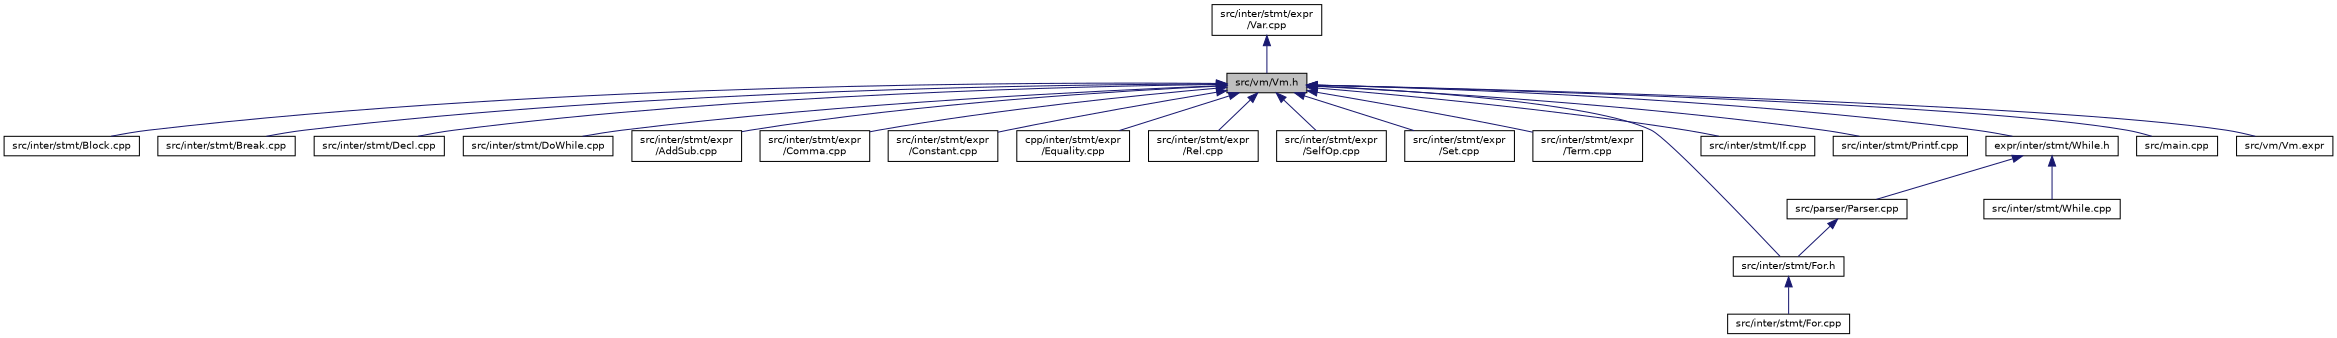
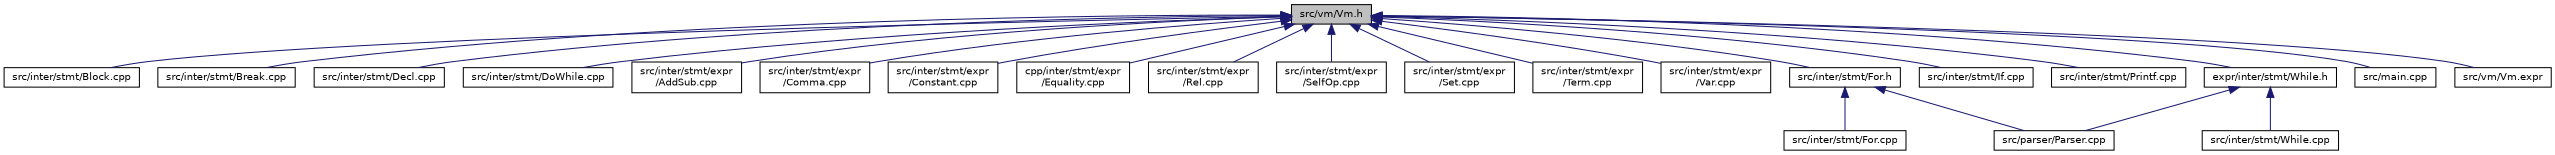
  digraph {
    node [color=black fillcolor=white fontname=Helvetica fontsize=10 shape=record style=filled]
    edge [color=midnightblue dir=back fontname=Helvetica fontsize=10 labelfontname=Helvetica labelfontsize=10 style=solid]
    n1 [fillcolor=grey75 fontcolor=black height=0.2 label="src/vm/Vm.h" width=0.4]
    n2 [height=0.2 label="src/inter/stmt/Block.cpp" width=0.4]
    n3 [height=0.2 label="src/inter/stmt/Break.cpp" width=0.4]
    n4 [height=0.2 label="src/inter/stmt/Decl.cpp" width=0.4]
    n5 [height=0.2 label="src/inter/stmt/DoWhile.cpp" width=0.4]
    n6 [height=0.2 label="src/inter/stmt/expr\l/AddSub.cpp" width=0.4]
    n7 [height=0.2 label="src/inter/stmt/expr\l/Comma.cpp" width=0.4]
    n8 [height=0.2 label="src/inter/stmt/expr\l/Constant.cpp" width=0.4]
    n9 [height=0.2 label="cpp/inter/stmt/expr\l/Equality.cpp" width=0.4]
    n10 [height=0.2 label="src/inter/stmt/expr\l/Rel.cpp" width=0.4]
    n11 [height=0.2 label="src/inter/stmt/expr\l/SelfOp.cpp" width=0.4]
    n12 [height=0.2 label="src/inter/stmt/expr\l/Set.cpp" width=0.4]
    n13 [height=0.2 label="src/inter/stmt/expr\l/Term.cpp" width=0.4]
    n14 [height=0.2 label="src/inter/stmt/expr\l/Var.cpp" width=0.4]
    n15 [height=0.2 label="src/inter/stmt/For.h" width=0.4]
    n16 [height=0.2 label="src/inter/stmt/If.cpp" width=0.4]
    n17 [height=0.2 label="src/inter/stmt/Printf.cpp" width=0.4]
    n18 [height=0.2 label="expr/inter/stmt/While.h" width=0.4]
    n19 [height=0.2 label="src/main.cpp" width=0.4]
    n20 [height=0.2 label="src/vm/Vm.expr" width=0.4]
    n21 [height=0.2 label="src/inter/stmt/For.cpp" width=0.4]
    n22 [height=0.2 label="src/parser/Parser.cpp" width=0.4]
    n23 [height=0.2 label="src/inter/stmt/While.cpp" width=0.4]
    n1 -> n2
    n1 -> n3
    n1 -> n4
    n1 -> n5
    n1 -> n6
    n1 -> n7
    n1 -> n8
    n1 -> n9
    n1 -> n10
    n1 -> n11
    n1 -> n12
    n1 -> n13
-   n14 -> n1
+   n1 -> n14
    n1 -> n15
    n1 -> n16
    n1 -> n17
    n1 -> n18
    n1 -> n19
    n1 -> n20
    n15 -> n21
-   n22 -> n15
+   n15 -> n22
    n18 -> n22
    n18 -> n23
  }
